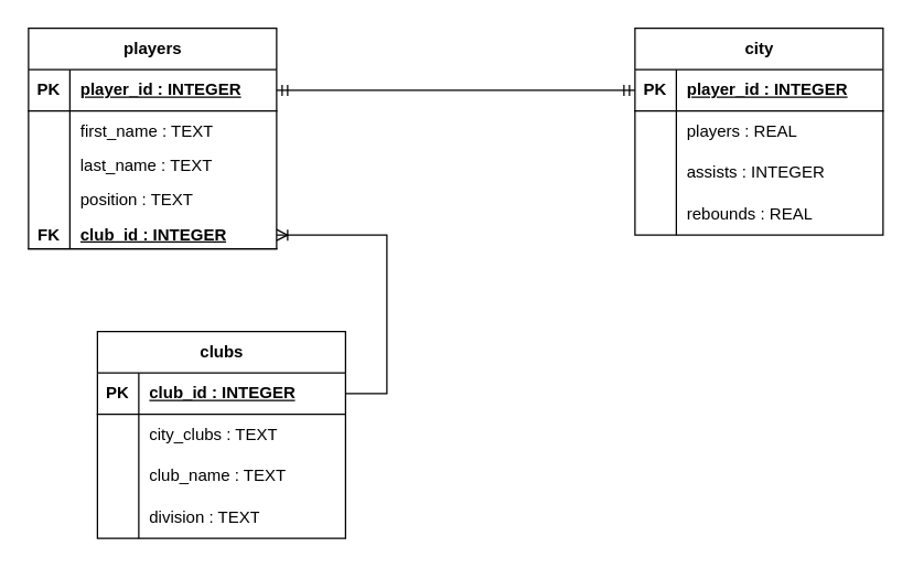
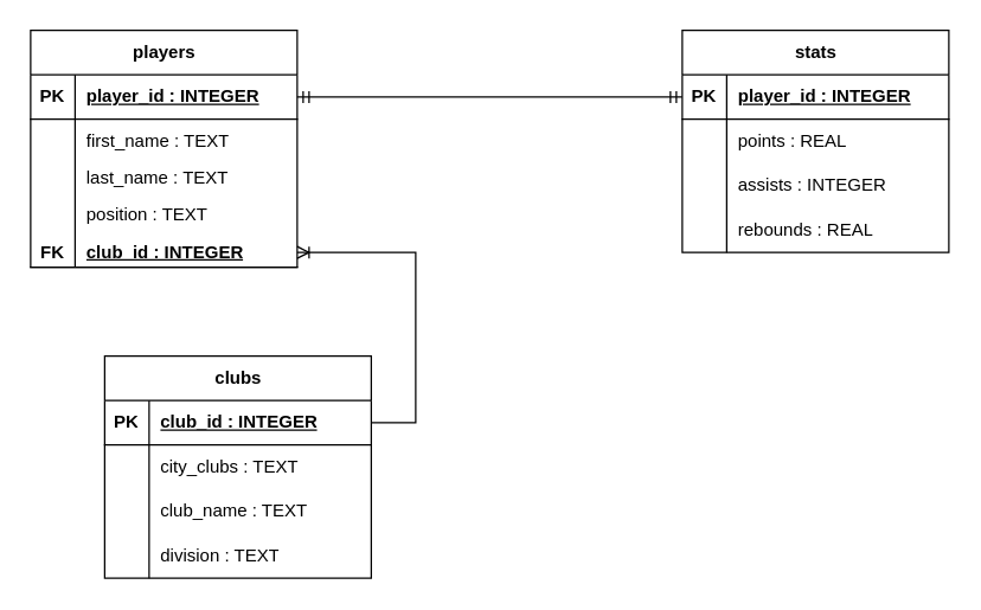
  <mxCell id="0" />
  <mxCell id="1" parent="0" />
  <mxCell id="2" value="players" style="shape=table;startSize=30;container=1;collapsible=1;childLayout=tableLayout;fixedRows=1;rowLines=0;fontStyle=1;align=center;resizeLast=1;html=1;" vertex="1" parent="1"><mxGeometry x="20" y="20" width="180" height="160" as="geometry" /></mxCell>
  <mxCell id="3" value="" style="shape=tableRow;horizontal=0;startSize=0;swimlaneHead=0;swimlaneBody=0;fillColor=none;collapsible=0;dropTarget=0;points=[[0,0.5],[1,0.5]];portConstraint=eastwest;top=0;left=0;right=0;bottom=1;" vertex="1" parent="2"><mxGeometry y="30" width="180" height="30" as="geometry" /></mxCell>
  <mxCell id="4" value="PK" style="shape=partialRectangle;connectable=0;fillColor=none;top=0;left=0;bottom=0;right=0;fontStyle=1;overflow=hidden;whiteSpace=wrap;html=1;" vertex="1" parent="3"><mxGeometry width="30" height="30" as="geometry"><mxRectangle width="30" height="30" as="alternateBounds" /></mxGeometry></mxCell>
  <mxCell id="5" value="player_id : INTEGER" style="shape=partialRectangle;connectable=0;fillColor=none;top=0;left=0;bottom=0;right=0;align=left;spacingLeft=6;fontStyle=5;overflow=hidden;whiteSpace=wrap;html=1;" vertex="1" parent="3"><mxGeometry x="30" width="150" height="30" as="geometry"><mxRectangle width="150" height="30" as="alternateBounds" /></mxGeometry></mxCell>
  <mxCell id="6" value="" style="shape=tableRow;horizontal=0;startSize=0;swimlaneHead=0;swimlaneBody=0;fillColor=none;collapsible=0;dropTarget=0;points=[[0,0.5],[1,0.5]];portConstraint=eastwest;top=0;left=0;right=0;bottom=0;" vertex="1" parent="2"><mxGeometry y="60" width="180" height="30" as="geometry" /></mxCell>
  <mxCell id="7" value="" style="shape=partialRectangle;connectable=0;fillColor=none;top=0;left=0;bottom=0;right=0;editable=1;overflow=hidden;whiteSpace=wrap;html=1;" vertex="1" parent="6"><mxGeometry width="30" height="30" as="geometry"><mxRectangle width="30" height="30" as="alternateBounds" /></mxGeometry></mxCell>
  <mxCell id="8" value="first_name : TEXT" style="shape=partialRectangle;connectable=0;fillColor=none;top=0;left=0;bottom=0;right=0;align=left;spacingLeft=6;overflow=hidden;whiteSpace=wrap;html=1;" vertex="1" parent="6"><mxGeometry x="30" width="150" height="30" as="geometry"><mxRectangle width="150" height="30" as="alternateBounds" /></mxGeometry></mxCell>
  <mxCell id="9" value="" style="shape=tableRow;horizontal=0;startSize=0;swimlaneHead=0;swimlaneBody=0;fillColor=none;collapsible=0;dropTarget=0;points=[[0,0.5],[1,0.5]];portConstraint=eastwest;top=0;left=0;right=0;bottom=0;" vertex="1" parent="2"><mxGeometry y="90" width="180" height="20" as="geometry" /></mxCell>
  <mxCell id="10" value="" style="shape=partialRectangle;connectable=0;fillColor=none;top=0;left=0;bottom=0;right=0;editable=1;overflow=hidden;whiteSpace=wrap;html=1;" vertex="1" parent="9"><mxGeometry width="30" height="20" as="geometry"><mxRectangle width="30" height="20" as="alternateBounds" /></mxGeometry></mxCell>
  <mxCell id="11" value="last_name : TEXT" style="shape=partialRectangle;connectable=0;fillColor=none;top=0;left=0;bottom=0;right=0;align=left;spacingLeft=6;overflow=hidden;whiteSpace=wrap;html=1;" vertex="1" parent="9"><mxGeometry x="30" width="150" height="20" as="geometry"><mxRectangle width="150" height="20" as="alternateBounds" /></mxGeometry></mxCell>
  <mxCell id="12" value="" style="shape=tableRow;horizontal=0;startSize=0;swimlaneHead=0;swimlaneBody=0;fillColor=none;collapsible=0;dropTarget=0;points=[[0,0.5],[1,0.5]];portConstraint=eastwest;top=0;left=0;right=0;bottom=0;" vertex="1" parent="2"><mxGeometry y="110" width="180" height="30" as="geometry" /></mxCell>
  <mxCell id="13" value="" style="shape=partialRectangle;connectable=0;fillColor=none;top=0;left=0;bottom=0;right=0;editable=1;overflow=hidden;whiteSpace=wrap;html=1;" vertex="1" parent="12"><mxGeometry width="30" height="30" as="geometry"><mxRectangle width="30" height="30" as="alternateBounds" /></mxGeometry></mxCell>
  <mxCell id="14" value="position : TEXT" style="shape=partialRectangle;connectable=0;fillColor=none;top=0;left=0;bottom=0;right=0;align=left;spacingLeft=6;overflow=hidden;whiteSpace=wrap;html=1;" vertex="1" parent="12"><mxGeometry x="30" width="150" height="30" as="geometry"><mxRectangle width="150" height="30" as="alternateBounds" /></mxGeometry></mxCell>
  <mxCell id="15" value="" style="shape=tableRow;horizontal=0;startSize=0;swimlaneHead=0;swimlaneBody=0;fillColor=none;collapsible=0;dropTarget=0;points=[[0,0.5],[1,0.5]];portConstraint=eastwest;top=0;left=0;right=0;bottom=1;" vertex="1" parent="2"><mxGeometry y="140" width="180" height="20" as="geometry" /></mxCell>
  <mxCell id="16" value="FK" style="shape=partialRectangle;connectable=0;fillColor=none;top=0;left=0;bottom=0;right=0;fontStyle=1;overflow=hidden;whiteSpace=wrap;html=1;" vertex="1" parent="15"><mxGeometry width="30" height="20" as="geometry"><mxRectangle width="30" height="20" as="alternateBounds" /></mxGeometry></mxCell>
  <mxCell id="17" value="club_id : INTEGER" style="shape=partialRectangle;connectable=0;fillColor=none;top=0;left=0;bottom=0;right=0;align=left;spacingLeft=6;fontStyle=5;overflow=hidden;whiteSpace=wrap;html=1;" vertex="1" parent="15"><mxGeometry x="30" width="150" height="20" as="geometry"><mxRectangle width="150" height="20" as="alternateBounds" /></mxGeometry></mxCell>
  <mxCell id="18" value="clubs" style="shape=table;startSize=30;container=1;collapsible=1;childLayout=tableLayout;fixedRows=1;rowLines=0;fontStyle=1;align=center;resizeLast=1;html=1;" vertex="1" parent="1"><mxGeometry x="70" y="240" width="180" height="150" as="geometry" /></mxCell>
  <mxCell id="19" value="" style="shape=tableRow;horizontal=0;startSize=0;swimlaneHead=0;swimlaneBody=0;fillColor=none;collapsible=0;dropTarget=0;points=[[0,0.5],[1,0.5]];portConstraint=eastwest;top=0;left=0;right=0;bottom=1;" vertex="1" parent="18"><mxGeometry y="30" width="180" height="30" as="geometry" /></mxCell>
  <mxCell id="20" value="PK" style="shape=partialRectangle;connectable=0;fillColor=none;top=0;left=0;bottom=0;right=0;fontStyle=1;overflow=hidden;whiteSpace=wrap;html=1;" vertex="1" parent="19"><mxGeometry width="30" height="30" as="geometry"><mxRectangle width="30" height="30" as="alternateBounds" /></mxGeometry></mxCell>
  <mxCell id="21" value="club_id : INTEGER" style="shape=partialRectangle;connectable=0;fillColor=none;top=0;left=0;bottom=0;right=0;align=left;spacingLeft=6;fontStyle=5;overflow=hidden;whiteSpace=wrap;html=1;" vertex="1" parent="19"><mxGeometry x="30" width="150" height="30" as="geometry"><mxRectangle width="150" height="30" as="alternateBounds" /></mxGeometry></mxCell>
  <mxCell id="22" value="" style="shape=tableRow;horizontal=0;startSize=0;swimlaneHead=0;swimlaneBody=0;fillColor=none;collapsible=0;dropTarget=0;points=[[0,0.5],[1,0.5]];portConstraint=eastwest;top=0;left=0;right=0;bottom=0;" vertex="1" parent="18"><mxGeometry y="60" width="180" height="30" as="geometry" /></mxCell>
  <mxCell id="23" value="" style="shape=partialRectangle;connectable=0;fillColor=none;top=0;left=0;bottom=0;right=0;editable=1;overflow=hidden;whiteSpace=wrap;html=1;" vertex="1" parent="22"><mxGeometry width="30" height="30" as="geometry"><mxRectangle width="30" height="30" as="alternateBounds" /></mxGeometry></mxCell>
  <mxCell id="24" value="city_clubs : TEXT" style="shape=partialRectangle;connectable=0;fillColor=none;top=0;left=0;bottom=0;right=0;align=left;spacingLeft=6;overflow=hidden;whiteSpace=wrap;html=1;" vertex="1" parent="22"><mxGeometry x="30" width="150" height="30" as="geometry"><mxRectangle width="150" height="30" as="alternateBounds" /></mxGeometry></mxCell>
  <mxCell id="25" value="" style="shape=tableRow;horizontal=0;startSize=0;swimlaneHead=0;swimlaneBody=0;fillColor=none;collapsible=0;dropTarget=0;points=[[0,0.5],[1,0.5]];portConstraint=eastwest;top=0;left=0;right=0;bottom=0;" vertex="1" parent="18"><mxGeometry y="90" width="180" height="30" as="geometry" /></mxCell>
  <mxCell id="26" value="" style="shape=partialRectangle;connectable=0;fillColor=none;top=0;left=0;bottom=0;right=0;editable=1;overflow=hidden;whiteSpace=wrap;html=1;" vertex="1" parent="25"><mxGeometry width="30" height="30" as="geometry"><mxRectangle width="30" height="30" as="alternateBounds" /></mxGeometry></mxCell>
  <mxCell id="27" value="club_name : TEXT" style="shape=partialRectangle;connectable=0;fillColor=none;top=0;left=0;bottom=0;right=0;align=left;spacingLeft=6;overflow=hidden;whiteSpace=wrap;html=1;" vertex="1" parent="25"><mxGeometry x="30" width="150" height="30" as="geometry"><mxRectangle width="150" height="30" as="alternateBounds" /></mxGeometry></mxCell>
  <mxCell id="28" value="" style="shape=tableRow;horizontal=0;startSize=0;swimlaneHead=0;swimlaneBody=0;fillColor=none;collapsible=0;dropTarget=0;points=[[0,0.5],[1,0.5]];portConstraint=eastwest;top=0;left=0;right=0;bottom=0;" vertex="1" parent="18"><mxGeometry y="120" width="180" height="30" as="geometry" /></mxCell>
  <mxCell id="29" value="" style="shape=partialRectangle;connectable=0;fillColor=none;top=0;left=0;bottom=0;right=0;editable=1;overflow=hidden;whiteSpace=wrap;html=1;" vertex="1" parent="28"><mxGeometry width="30" height="30" as="geometry"><mxRectangle width="30" height="30" as="alternateBounds" /></mxGeometry></mxCell>
  <mxCell id="30" value="division : TEXT" style="shape=partialRectangle;connectable=0;fillColor=none;top=0;left=0;bottom=0;right=0;align=left;spacingLeft=6;overflow=hidden;whiteSpace=wrap;html=1;" vertex="1" parent="28"><mxGeometry x="30" width="150" height="30" as="geometry"><mxRectangle width="150" height="30" as="alternateBounds" /></mxGeometry></mxCell>
- <mxCell id="31" value="city" style="shape=table;startSize=30;container=1;collapsible=1;childLayout=tableLayout;fixedRows=1;rowLines=0;fontStyle=1;align=center;resizeLast=1;html=1;" vertex="1" parent="1"><mxGeometry x="460" y="20" width="180" height="150" as="geometry" /></mxCell>
+ <mxCell id="31" value="stats" style="shape=table;startSize=30;container=1;collapsible=1;childLayout=tableLayout;fixedRows=1;rowLines=0;fontStyle=1;align=center;resizeLast=1;html=1;" vertex="1" parent="1"><mxGeometry x="460" y="20" width="180" height="150" as="geometry" /></mxCell>
  <mxCell id="32" value="" style="shape=tableRow;horizontal=0;startSize=0;swimlaneHead=0;swimlaneBody=0;fillColor=none;collapsible=0;dropTarget=0;points=[[0,0.5],[1,0.5]];portConstraint=eastwest;top=0;left=0;right=0;bottom=1;" vertex="1" parent="31"><mxGeometry y="30" width="180" height="30" as="geometry" /></mxCell>
  <mxCell id="33" value="PK" style="shape=partialRectangle;connectable=0;fillColor=none;top=0;left=0;bottom=0;right=0;fontStyle=1;overflow=hidden;whiteSpace=wrap;html=1;" vertex="1" parent="32"><mxGeometry width="30" height="30" as="geometry"><mxRectangle width="30" height="30" as="alternateBounds" /></mxGeometry></mxCell>
  <mxCell id="34" value="player_id : INTEGER" style="shape=partialRectangle;connectable=0;fillColor=none;top=0;left=0;bottom=0;right=0;align=left;spacingLeft=6;fontStyle=5;overflow=hidden;whiteSpace=wrap;html=1;" vertex="1" parent="32"><mxGeometry x="30" width="150" height="30" as="geometry"><mxRectangle width="150" height="30" as="alternateBounds" /></mxGeometry></mxCell>
  <mxCell id="35" value="" style="shape=tableRow;horizontal=0;startSize=0;swimlaneHead=0;swimlaneBody=0;fillColor=none;collapsible=0;dropTarget=0;points=[[0,0.5],[1,0.5]];portConstraint=eastwest;top=0;left=0;right=0;bottom=0;" vertex="1" parent="31"><mxGeometry y="60" width="180" height="30" as="geometry" /></mxCell>
  <mxCell id="36" value="" style="shape=partialRectangle;connectable=0;fillColor=none;top=0;left=0;bottom=0;right=0;editable=1;overflow=hidden;whiteSpace=wrap;html=1;" vertex="1" parent="35"><mxGeometry width="30" height="30" as="geometry"><mxRectangle width="30" height="30" as="alternateBounds" /></mxGeometry></mxCell>
- <mxCell id="37" value="players : REAL" style="shape=partialRectangle;connectable=0;fillColor=none;top=0;left=0;bottom=0;right=0;align=left;spacingLeft=6;overflow=hidden;whiteSpace=wrap;html=1;" vertex="1" parent="35"><mxGeometry x="30" width="150" height="30" as="geometry"><mxRectangle width="150" height="30" as="alternateBounds" /></mxGeometry></mxCell>
+ <mxCell id="37" value="points : REAL" style="shape=partialRectangle;connectable=0;fillColor=none;top=0;left=0;bottom=0;right=0;align=left;spacingLeft=6;overflow=hidden;whiteSpace=wrap;html=1;" vertex="1" parent="35"><mxGeometry x="30" width="150" height="30" as="geometry"><mxRectangle width="150" height="30" as="alternateBounds" /></mxGeometry></mxCell>
  <mxCell id="38" value="" style="shape=tableRow;horizontal=0;startSize=0;swimlaneHead=0;swimlaneBody=0;fillColor=none;collapsible=0;dropTarget=0;points=[[0,0.5],[1,0.5]];portConstraint=eastwest;top=0;left=0;right=0;bottom=0;" vertex="1" parent="31"><mxGeometry y="90" width="180" height="30" as="geometry" /></mxCell>
  <mxCell id="39" value="" style="shape=partialRectangle;connectable=0;fillColor=none;top=0;left=0;bottom=0;right=0;editable=1;overflow=hidden;whiteSpace=wrap;html=1;" vertex="1" parent="38"><mxGeometry width="30" height="30" as="geometry"><mxRectangle width="30" height="30" as="alternateBounds" /></mxGeometry></mxCell>
  <mxCell id="40" value="assists : INTEGER" style="shape=partialRectangle;connectable=0;fillColor=none;top=0;left=0;bottom=0;right=0;align=left;spacingLeft=6;overflow=hidden;whiteSpace=wrap;html=1;" vertex="1" parent="38"><mxGeometry x="30" width="150" height="30" as="geometry"><mxRectangle width="150" height="30" as="alternateBounds" /></mxGeometry></mxCell>
  <mxCell id="41" value="" style="shape=tableRow;horizontal=0;startSize=0;swimlaneHead=0;swimlaneBody=0;fillColor=none;collapsible=0;dropTarget=0;points=[[0,0.5],[1,0.5]];portConstraint=eastwest;top=0;left=0;right=0;bottom=0;" vertex="1" parent="31"><mxGeometry y="120" width="180" height="30" as="geometry" /></mxCell>
  <mxCell id="42" value="" style="shape=partialRectangle;connectable=0;fillColor=none;top=0;left=0;bottom=0;right=0;editable=1;overflow=hidden;whiteSpace=wrap;html=1;" vertex="1" parent="41"><mxGeometry width="30" height="30" as="geometry"><mxRectangle width="30" height="30" as="alternateBounds" /></mxGeometry></mxCell>
  <mxCell id="43" value="rebounds : REAL" style="shape=partialRectangle;connectable=0;fillColor=none;top=0;left=0;bottom=0;right=0;align=left;spacingLeft=6;overflow=hidden;whiteSpace=wrap;html=1;" vertex="1" parent="41"><mxGeometry x="30" width="150" height="30" as="geometry"><mxRectangle width="150" height="30" as="alternateBounds" /></mxGeometry></mxCell>
  <mxCell id="44" value="" style="edgeStyle=entityRelationEdgeStyle;fontSize=12;html=1;endArrow=ERmandOne;startArrow=ERmandOne;rounded=0;entryX=0;entryY=0.5;entryDx=0;entryDy=0;exitX=1;exitY=0.5;exitDx=0;exitDy=0;" edge="1" parent="1" source="3" target="32"><mxGeometry width="100" height="100" relative="1" as="geometry"><mxPoint x="180" y="70" as="sourcePoint" /><mxPoint x="280" as="targetPoint" y="-30" /></mxGeometry></mxCell>
  <mxCell id="45" value="" style="edgeStyle=entityRelationEdgeStyle;fontSize=12;html=1;endArrow=ERoneToMany;rounded=0;" edge="1" parent="1" source="19" target="15"><mxGeometry width="100" height="100" relative="1" as="geometry"><mxPoint x="70" y="270" as="sourcePoint" /><mxPoint x="170" y="170" as="targetPoint" /></mxGeometry></mxCell>
